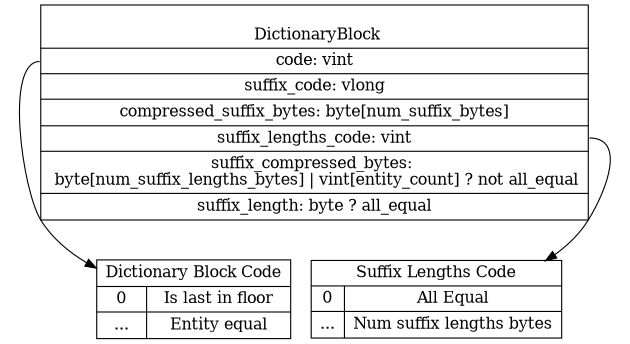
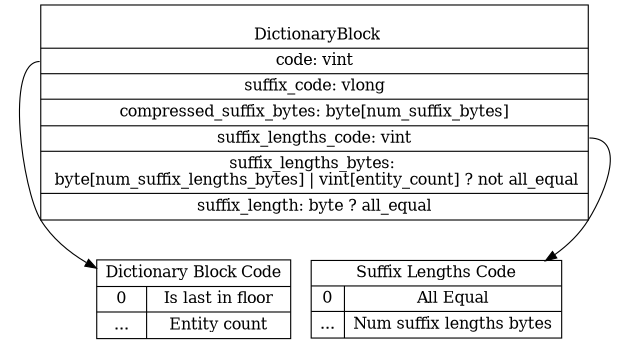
  digraph {
    node [shape=record]
-   n1 [label="{\n      DictionaryBlock\n      | <f0> code: vint\n      | <f1> suffix_code: vlong\n      | compressed_suffix_bytes: byte[num_suffix_bytes]\n      | <f2> suffix_lengths_code: vint\n      | suffix_compressed_bytes: \n byte[num_suffix_lengths_bytes] \| vint[entity_count] ? not all_equal\n      | suffix_length: byte ? all_equal\n    }"]
-   n2 [label="{ Dictionary Block Code | {{0 |...} | {Is last in floor | Entity equal}}}"]
+   n1 [label="{\n      DictionaryBlock\n      | <f0> code: vint\n      | <f1> suffix_code: vlong\n      | compressed_suffix_bytes: byte[num_suffix_bytes]\n      | <f2> suffix_lengths_code: vint\n      | suffix_lengths_bytes: \n byte[num_suffix_lengths_bytes] \| vint[entity_count] ? not all_equal\n      | suffix_length: byte ? all_equal\n    }"]
+   n2 [label="{ Dictionary Block Code | {{0 |...} | {Is last in floor | Entity count}}}"]
    n3 [label="{ Suffix Lengths Code | {{0 | ...} | { All Equal | Num suffix lengths bytes }}}"]
    n1 -> n2 [tailport=f0]
    n1 -> n3 [tailport=f2]
  }
